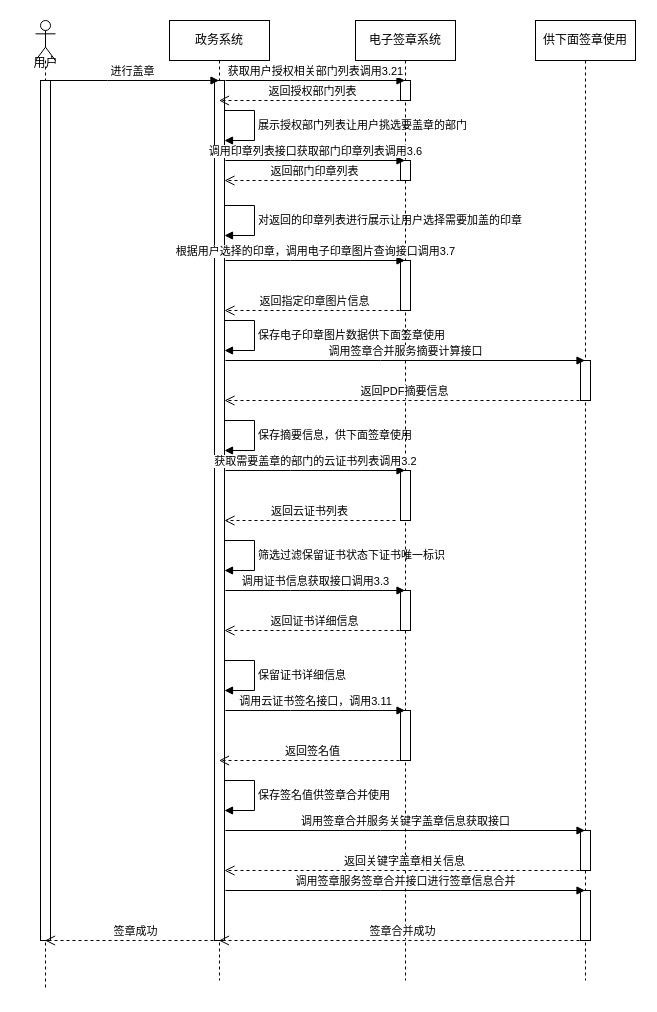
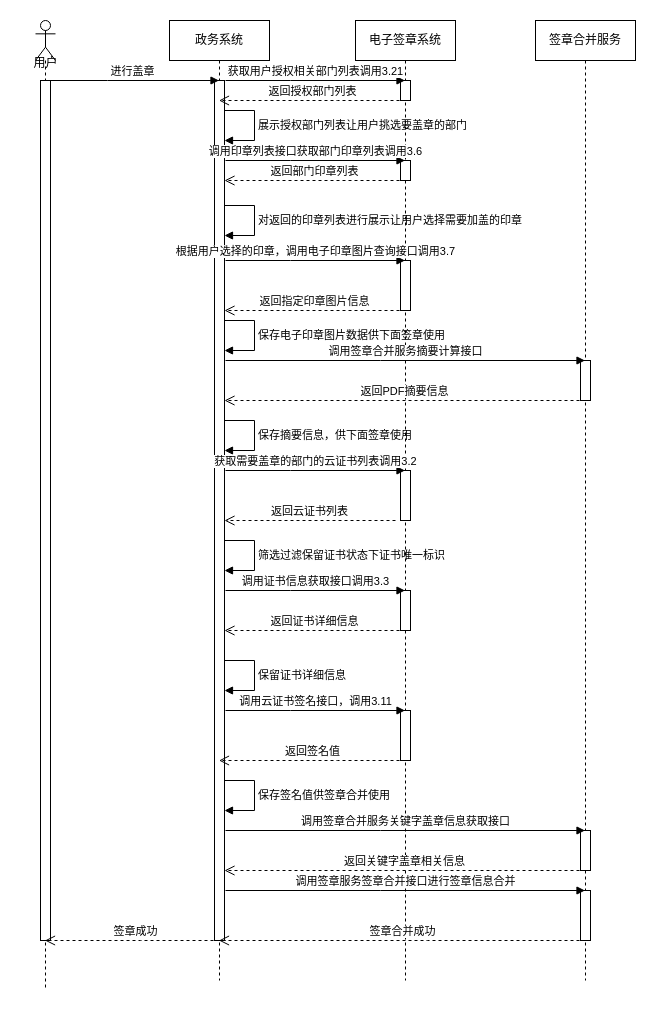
  <mxCell id="0" />
  <mxCell id="1" parent="0" />
  <mxCell id="2" value="" style="shape=umlLifeline;perimeter=lifelinePerimeter;whiteSpace=wrap;html=1;container=1;dropTarget=0;collapsible=0;recursiveResize=0;outlineConnect=0;portConstraint=eastwest;newEdgeStyle={&quot;edgeStyle&quot;:&quot;elbowEdgeStyle&quot;,&quot;elbow&quot;:&quot;vertical&quot;,&quot;curved&quot;:0,&quot;rounded&quot;:0};participant=umlActor;" vertex="1" parent="1"><mxGeometry x="35" y="20" width="20" height="970" as="geometry" /></mxCell>
  <mxCell id="3" value="" style="html=1;points=[];perimeter=orthogonalPerimeter;outlineConnect=0;targetShapes=umlLifeline;portConstraint=eastwest;newEdgeStyle={&quot;edgeStyle&quot;:&quot;elbowEdgeStyle&quot;,&quot;elbow&quot;:&quot;vertical&quot;,&quot;curved&quot;:0,&quot;rounded&quot;:0};" vertex="1" parent="2"><mxGeometry x="5" y="60" width="10" height="860" as="geometry" /></mxCell>
  <mxCell id="4" value="政务系统" style="shape=umlLifeline;perimeter=lifelinePerimeter;whiteSpace=wrap;html=1;container=1;dropTarget=0;collapsible=0;recursiveResize=0;outlineConnect=0;portConstraint=eastwest;newEdgeStyle={&quot;edgeStyle&quot;:&quot;elbowEdgeStyle&quot;,&quot;elbow&quot;:&quot;vertical&quot;,&quot;curved&quot;:0,&quot;rounded&quot;:0};" vertex="1" parent="1"><mxGeometry x="169" y="20" width="100" height="960" as="geometry" /></mxCell>
  <mxCell id="5" value="" style="html=1;points=[];perimeter=orthogonalPerimeter;outlineConnect=0;targetShapes=umlLifeline;portConstraint=eastwest;newEdgeStyle={&quot;edgeStyle&quot;:&quot;elbowEdgeStyle&quot;,&quot;elbow&quot;:&quot;vertical&quot;,&quot;curved&quot;:0,&quot;rounded&quot;:0};" vertex="1" parent="4"><mxGeometry x="45" y="60" width="10" height="860" as="geometry" /></mxCell>
  <mxCell id="6" value="对返回的印章列表进行展示让用户选择需要加盖的印章" style="html=1;align=left;spacingLeft=2;endArrow=block;rounded=0;edgeStyle=orthogonalEdgeStyle;curved=0;rounded=0;" edge="1" target="5" parent="4"><mxGeometry relative="1" as="geometry"><mxPoint x="55" y="185" as="sourcePoint" /><Array as="points"><mxPoint x="85" y="185" /><mxPoint x="85" y="215" /></Array><mxPoint x="60" y="215" as="targetPoint" /></mxGeometry></mxCell>
  <mxCell id="7" value="保存电子印章图片数据供下面签章使用" style="html=1;align=left;spacingLeft=2;endArrow=block;rounded=0;edgeStyle=orthogonalEdgeStyle;curved=0;rounded=0;" edge="1" target="5" parent="4"><mxGeometry relative="1" as="geometry"><mxPoint x="55" y="300" as="sourcePoint" /><Array as="points"><mxPoint x="85" y="300" /><mxPoint x="85" y="330" /></Array><mxPoint x="60" y="330" as="targetPoint" /><mxPoint as="offset" /></mxGeometry></mxCell>
  <mxCell id="8" value="保存摘要信息，供下面签章使用" style="html=1;align=left;spacingLeft=2;endArrow=block;rounded=0;edgeStyle=orthogonalEdgeStyle;curved=0;rounded=0;" edge="1" target="5" parent="4"><mxGeometry relative="1" as="geometry"><mxPoint x="55" y="400" as="sourcePoint" /><Array as="points"><mxPoint x="85" y="400" /><mxPoint x="85" y="430" /></Array><mxPoint x="60" y="430" as="targetPoint" /></mxGeometry></mxCell>
  <mxCell id="9" value="筛选过滤保留证书状态下证书唯一标识" style="html=1;align=left;spacingLeft=2;endArrow=block;rounded=0;edgeStyle=orthogonalEdgeStyle;curved=0;rounded=0;" edge="1" target="5" parent="4"><mxGeometry relative="1" as="geometry"><mxPoint x="55" y="520" as="sourcePoint" /><Array as="points"><mxPoint x="85" y="520" /><mxPoint x="85" y="550" /></Array><mxPoint x="60" y="550" as="targetPoint" /></mxGeometry></mxCell>
  <mxCell id="10" value="保留证书详细信息" style="html=1;align=left;spacingLeft=2;endArrow=block;rounded=0;edgeStyle=orthogonalEdgeStyle;curved=0;rounded=0;" edge="1" target="5" parent="4"><mxGeometry relative="1" as="geometry"><mxPoint x="55" y="640" as="sourcePoint" /><Array as="points"><mxPoint x="85" y="640" /><mxPoint x="85" y="670" /></Array><mxPoint x="60" y="670" as="targetPoint" /><mxPoint as="offset" /></mxGeometry></mxCell>
  <mxCell id="11" value="保存签名值供签章合并使用" style="html=1;align=left;spacingLeft=2;endArrow=block;rounded=0;edgeStyle=orthogonalEdgeStyle;curved=0;rounded=0;" edge="1" target="5" parent="4"><mxGeometry relative="1" as="geometry"><mxPoint x="55" y="760" as="sourcePoint" /><Array as="points"><mxPoint x="85" y="760" /><mxPoint x="85" y="790" /></Array><mxPoint x="60" y="790" as="targetPoint" /><mxPoint as="offset" /></mxGeometry></mxCell>
  <mxCell id="12" value="展示授权部门列表让用户挑选要盖章的部门" style="html=1;align=left;spacingLeft=2;endArrow=block;rounded=0;edgeStyle=orthogonalEdgeStyle;curved=0;rounded=0;" edge="1" target="5" parent="4"><mxGeometry relative="1" as="geometry"><mxPoint x="55" y="90" as="sourcePoint" /><Array as="points"><mxPoint x="85" y="90" /><mxPoint x="85" y="120" /></Array><mxPoint x="60" y="120" as="targetPoint" /></mxGeometry></mxCell>
  <mxCell id="13" value="电子签章系统" style="shape=umlLifeline;perimeter=lifelinePerimeter;whiteSpace=wrap;html=1;container=1;dropTarget=0;collapsible=0;recursiveResize=0;outlineConnect=0;portConstraint=eastwest;newEdgeStyle={&quot;edgeStyle&quot;:&quot;elbowEdgeStyle&quot;,&quot;elbow&quot;:&quot;vertical&quot;,&quot;curved&quot;:0,&quot;rounded&quot;:0};" vertex="1" parent="1"><mxGeometry x="355" y="20" width="100" height="960" as="geometry" /></mxCell>
  <mxCell id="14" value="" style="html=1;points=[];perimeter=orthogonalPerimeter;outlineConnect=0;targetShapes=umlLifeline;portConstraint=eastwest;newEdgeStyle={&quot;edgeStyle&quot;:&quot;elbowEdgeStyle&quot;,&quot;elbow&quot;:&quot;vertical&quot;,&quot;curved&quot;:0,&quot;rounded&quot;:0};" vertex="1" parent="13"><mxGeometry x="45" y="140" width="10" height="20" as="geometry" /></mxCell>
  <mxCell id="15" value="" style="html=1;points=[];perimeter=orthogonalPerimeter;outlineConnect=0;targetShapes=umlLifeline;portConstraint=eastwest;newEdgeStyle={&quot;edgeStyle&quot;:&quot;elbowEdgeStyle&quot;,&quot;elbow&quot;:&quot;vertical&quot;,&quot;curved&quot;:0,&quot;rounded&quot;:0};" vertex="1" parent="13"><mxGeometry x="45" y="240" width="10" height="50" as="geometry" /></mxCell>
  <mxCell id="16" value="" style="html=1;points=[];perimeter=orthogonalPerimeter;outlineConnect=0;targetShapes=umlLifeline;portConstraint=eastwest;newEdgeStyle={&quot;edgeStyle&quot;:&quot;elbowEdgeStyle&quot;,&quot;elbow&quot;:&quot;vertical&quot;,&quot;curved&quot;:0,&quot;rounded&quot;:0};" vertex="1" parent="13"><mxGeometry x="45" y="450" width="10" height="50" as="geometry" /></mxCell>
  <mxCell id="17" value="" style="html=1;points=[];perimeter=orthogonalPerimeter;outlineConnect=0;targetShapes=umlLifeline;portConstraint=eastwest;newEdgeStyle={&quot;edgeStyle&quot;:&quot;elbowEdgeStyle&quot;,&quot;elbow&quot;:&quot;vertical&quot;,&quot;curved&quot;:0,&quot;rounded&quot;:0};" vertex="1" parent="13"><mxGeometry x="45" y="570" width="10" height="40" as="geometry" /></mxCell>
  <mxCell id="18" value="" style="html=1;points=[];perimeter=orthogonalPerimeter;outlineConnect=0;targetShapes=umlLifeline;portConstraint=eastwest;newEdgeStyle={&quot;edgeStyle&quot;:&quot;elbowEdgeStyle&quot;,&quot;elbow&quot;:&quot;vertical&quot;,&quot;curved&quot;:0,&quot;rounded&quot;:0};" vertex="1" parent="13"><mxGeometry x="45" y="690" width="10" height="50" as="geometry" /></mxCell>
  <mxCell id="19" value="" style="html=1;points=[];perimeter=orthogonalPerimeter;outlineConnect=0;targetShapes=umlLifeline;portConstraint=eastwest;newEdgeStyle={&quot;edgeStyle&quot;:&quot;elbowEdgeStyle&quot;,&quot;elbow&quot;:&quot;vertical&quot;,&quot;curved&quot;:0,&quot;rounded&quot;:0};" vertex="1" parent="13"><mxGeometry x="45" y="60" width="10" height="20" as="geometry" /></mxCell>
- <mxCell id="20" value="供下面签章使用" style="shape=umlLifeline;perimeter=lifelinePerimeter;whiteSpace=wrap;html=1;container=1;dropTarget=0;collapsible=0;recursiveResize=0;outlineConnect=0;portConstraint=eastwest;newEdgeStyle={&quot;edgeStyle&quot;:&quot;elbowEdgeStyle&quot;,&quot;elbow&quot;:&quot;vertical&quot;,&quot;curved&quot;:0,&quot;rounded&quot;:0};" vertex="1" parent="1"><mxGeometry x="535" y="20" width="100" height="960" as="geometry" /></mxCell>
+ <mxCell id="20" value="签章合并服务" style="shape=umlLifeline;perimeter=lifelinePerimeter;whiteSpace=wrap;html=1;container=1;dropTarget=0;collapsible=0;recursiveResize=0;outlineConnect=0;portConstraint=eastwest;newEdgeStyle={&quot;edgeStyle&quot;:&quot;elbowEdgeStyle&quot;,&quot;elbow&quot;:&quot;vertical&quot;,&quot;curved&quot;:0,&quot;rounded&quot;:0};" vertex="1" parent="1"><mxGeometry x="535" y="20" width="100" height="960" as="geometry" /></mxCell>
  <mxCell id="21" value="" style="html=1;points=[];perimeter=orthogonalPerimeter;outlineConnect=0;targetShapes=umlLifeline;portConstraint=eastwest;newEdgeStyle={&quot;edgeStyle&quot;:&quot;elbowEdgeStyle&quot;,&quot;elbow&quot;:&quot;vertical&quot;,&quot;curved&quot;:0,&quot;rounded&quot;:0};" vertex="1" parent="20"><mxGeometry x="45" y="340" width="10" height="40" as="geometry" /></mxCell>
  <mxCell id="22" value="" style="html=1;points=[];perimeter=orthogonalPerimeter;outlineConnect=0;targetShapes=umlLifeline;portConstraint=eastwest;newEdgeStyle={&quot;edgeStyle&quot;:&quot;elbowEdgeStyle&quot;,&quot;elbow&quot;:&quot;vertical&quot;,&quot;curved&quot;:0,&quot;rounded&quot;:0};" vertex="1" parent="20"><mxGeometry x="45" y="810" width="10" height="40" as="geometry" /></mxCell>
  <mxCell id="23" value="" style="html=1;points=[];perimeter=orthogonalPerimeter;outlineConnect=0;targetShapes=umlLifeline;portConstraint=eastwest;newEdgeStyle={&quot;edgeStyle&quot;:&quot;elbowEdgeStyle&quot;,&quot;elbow&quot;:&quot;vertical&quot;,&quot;curved&quot;:0,&quot;rounded&quot;:0};" vertex="1" parent="20"><mxGeometry x="45" y="870" width="10" height="50" as="geometry" /></mxCell>
  <mxCell id="24" value="用户" style="text;html=1;align=center;verticalAlign=middle;resizable=0;points=[];autosize=1;strokeColor=none;fillColor=none;" vertex="1" parent="1"><mxGeometry x="20" y="48" width="50" height="30" as="geometry" /></mxCell>
  <mxCell id="25" value="进行盖章" style="html=1;verticalAlign=bottom;endArrow=block;edgeStyle=elbowEdgeStyle;elbow=vertical;curved=0;rounded=0;" edge="1" parent="1" target="4"><mxGeometry width="80" relative="1" as="geometry"><mxPoint x="45" y="80" as="sourcePoint" /><mxPoint x="125" y="80" as="targetPoint" /></mxGeometry></mxCell>
  <mxCell id="26" value="返回部门印章列表" style="html=1;verticalAlign=bottom;endArrow=open;dashed=1;endSize=8;edgeStyle=elbowEdgeStyle;elbow=vertical;curved=0;rounded=0;" edge="1" parent="1" target="5"><mxGeometry relative="1" as="geometry"><mxPoint x="405" y="180" as="sourcePoint" /><mxPoint x="325" y="180" as="targetPoint" /></mxGeometry></mxCell>
  <mxCell id="27" value="根据用户选择的印章，调用电子印章图片查询接口调用3.7" style="html=1;verticalAlign=bottom;endArrow=block;edgeStyle=elbowEdgeStyle;elbow=vertical;curved=0;rounded=0;" edge="1" parent="1" target="13"><mxGeometry width="80" relative="1" as="geometry"><mxPoint x="225" y="260" as="sourcePoint" /><mxPoint x="305" y="260" as="targetPoint" /></mxGeometry></mxCell>
  <mxCell id="28" value="返回指定印章图片信息" style="html=1;verticalAlign=bottom;endArrow=open;dashed=1;endSize=8;edgeStyle=elbowEdgeStyle;elbow=vertical;curved=0;rounded=0;" edge="1" parent="1" target="5"><mxGeometry relative="1" as="geometry"><mxPoint x="405" y="310" as="sourcePoint" /><mxPoint x="325" y="310" as="targetPoint" /></mxGeometry></mxCell>
  <mxCell id="29" value="调用签章合并服务摘要计算接口" style="html=1;verticalAlign=bottom;endArrow=block;edgeStyle=elbowEdgeStyle;elbow=vertical;curved=0;rounded=0;" edge="1" parent="1" target="20"><mxGeometry width="80" relative="1" as="geometry"><mxPoint x="225" y="360" as="sourcePoint" /><mxPoint x="305" y="360" as="targetPoint" /></mxGeometry></mxCell>
  <mxCell id="30" value="返回PDF摘要信息" style="html=1;verticalAlign=bottom;endArrow=open;dashed=1;endSize=8;edgeStyle=elbowEdgeStyle;elbow=vertical;curved=0;rounded=0;" edge="1" parent="1" target="5"><mxGeometry x="0.003" relative="1" as="geometry"><mxPoint x="585" y="400" as="sourcePoint" /><mxPoint x="505" y="400" as="targetPoint" /><mxPoint as="offset" /></mxGeometry></mxCell>
  <mxCell id="31" value="获取需要盖章的部门的云证书列表调用3.2" style="html=1;verticalAlign=bottom;endArrow=block;edgeStyle=elbowEdgeStyle;elbow=vertical;curved=0;rounded=0;" edge="1" parent="1" target="13"><mxGeometry width="80" relative="1" as="geometry"><mxPoint x="225" y="470" as="sourcePoint" /><mxPoint x="305" y="470" as="targetPoint" /></mxGeometry></mxCell>
  <mxCell id="32" value="返回云证书列表" style="html=1;verticalAlign=bottom;endArrow=open;dashed=1;endSize=8;edgeStyle=elbowEdgeStyle;elbow=vertical;curved=0;rounded=0;" edge="1" parent="1" target="5"><mxGeometry relative="1" as="geometry"><mxPoint x="395" y="520" as="sourcePoint" /><mxPoint x="315" y="520" as="targetPoint" /></mxGeometry></mxCell>
  <mxCell id="33" value="调用证书信息获取接口调用3.3" style="html=1;verticalAlign=bottom;endArrow=block;edgeStyle=elbowEdgeStyle;elbow=vertical;curved=0;rounded=0;" edge="1" parent="1" target="13"><mxGeometry width="80" relative="1" as="geometry"><mxPoint x="225" y="590" as="sourcePoint" /><mxPoint x="305" y="590" as="targetPoint" /></mxGeometry></mxCell>
  <mxCell id="34" value="返回证书详细信息" style="html=1;verticalAlign=bottom;endArrow=open;dashed=1;endSize=8;edgeStyle=elbowEdgeStyle;elbow=vertical;curved=0;rounded=0;" edge="1" parent="1" target="5"><mxGeometry relative="1" as="geometry"><mxPoint x="405" y="630" as="sourcePoint" /><mxPoint x="325" y="630" as="targetPoint" /></mxGeometry></mxCell>
  <mxCell id="35" value="调用云证书签名接口，调用3.11" style="html=1;verticalAlign=bottom;endArrow=block;edgeStyle=elbowEdgeStyle;elbow=vertical;curved=0;rounded=0;" edge="1" parent="1" target="13"><mxGeometry x="0.003" width="80" relative="1" as="geometry"><mxPoint x="225" y="710" as="sourcePoint" /><mxPoint x="305" y="710" as="targetPoint" /><mxPoint as="offset" /></mxGeometry></mxCell>
  <mxCell id="36" value="返回签名值" style="html=1;verticalAlign=bottom;endArrow=open;dashed=1;endSize=8;edgeStyle=elbowEdgeStyle;elbow=vertical;curved=0;rounded=0;" edge="1" parent="1" target="4"><mxGeometry relative="1" as="geometry"><mxPoint x="405" y="760" as="sourcePoint" /><mxPoint x="325" y="760" as="targetPoint" /></mxGeometry></mxCell>
  <mxCell id="37" value="调用签章合并服务关键字盖章信息获取接口" style="html=1;verticalAlign=bottom;endArrow=block;edgeStyle=elbowEdgeStyle;elbow=vertical;curved=0;rounded=0;" edge="1" parent="1" target="20"><mxGeometry width="80" relative="1" as="geometry"><mxPoint x="225" y="830" as="sourcePoint" /><mxPoint x="305" y="830" as="targetPoint" /></mxGeometry></mxCell>
  <mxCell id="38" value="返回关键字盖章相关信息" style="html=1;verticalAlign=bottom;endArrow=open;dashed=1;endSize=8;edgeStyle=elbowEdgeStyle;elbow=vertical;curved=0;rounded=0;" edge="1" parent="1" target="5"><mxGeometry relative="1" as="geometry"><mxPoint x="585" y="870" as="sourcePoint" /><mxPoint x="505" y="870" as="targetPoint" /></mxGeometry></mxCell>
  <mxCell id="39" value="调用签章服务签章合并接口进行签章信息合并" style="html=1;verticalAlign=bottom;endArrow=block;edgeStyle=elbowEdgeStyle;elbow=vertical;curved=0;rounded=0;" edge="1" parent="1" target="20"><mxGeometry width="80" relative="1" as="geometry"><mxPoint x="225" y="890" as="sourcePoint" /><mxPoint x="305" y="890" as="targetPoint" /></mxGeometry></mxCell>
  <mxCell id="40" value="签章合并成功" style="html=1;verticalAlign=bottom;endArrow=open;dashed=1;endSize=8;edgeStyle=elbowEdgeStyle;elbow=vertical;curved=0;rounded=0;" edge="1" parent="1" target="4"><mxGeometry relative="1" as="geometry"><mxPoint x="585" y="940" as="sourcePoint" /><mxPoint x="505" y="940" as="targetPoint" /></mxGeometry></mxCell>
  <mxCell id="41" value="签章成功" style="html=1;verticalAlign=bottom;endArrow=open;dashed=1;endSize=8;edgeStyle=elbowEdgeStyle;elbow=vertical;curved=0;rounded=0;" edge="1" parent="1" target="2"><mxGeometry relative="1" as="geometry"><mxPoint x="225" y="940" as="sourcePoint" /><mxPoint x="145" y="940" as="targetPoint" /></mxGeometry></mxCell>
  <mxCell id="42" value="调用印章列表接口获取部门印章列表调用3.6" style="html=1;verticalAlign=bottom;endArrow=block;edgeStyle=elbowEdgeStyle;elbow=vertical;curved=0;rounded=0;" edge="1" parent="1" target="13"><mxGeometry x="0.003" width="80" relative="1" as="geometry"><mxPoint x="225" y="160" as="sourcePoint" /><mxPoint x="305" y="160" as="targetPoint" /><mxPoint as="offset" /></mxGeometry></mxCell>
  <mxCell id="43" value="获取用户授权相关部门列表调用3.21" style="html=1;verticalAlign=bottom;endArrow=block;edgeStyle=elbowEdgeStyle;elbow=vertical;curved=0;rounded=0;" edge="1" parent="1" target="13"><mxGeometry x="0.003" width="80" relative="1" as="geometry"><mxPoint x="225" y="80" as="sourcePoint" /><mxPoint x="305" y="80" as="targetPoint" /><mxPoint as="offset" /></mxGeometry></mxCell>
  <mxCell id="44" value="返回授权部门列表" style="html=1;verticalAlign=bottom;endArrow=open;dashed=1;endSize=8;edgeStyle=elbowEdgeStyle;elbow=vertical;curved=0;rounded=0;" edge="1" parent="1" target="4"><mxGeometry relative="1" as="geometry"><mxPoint x="405" y="100" as="sourcePoint" /><mxPoint x="325" y="100" as="targetPoint" /></mxGeometry></mxCell>
